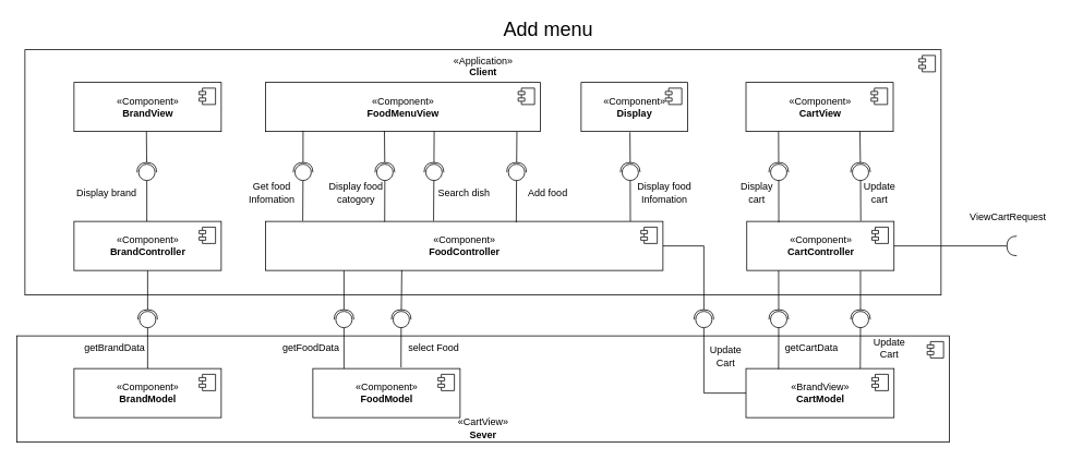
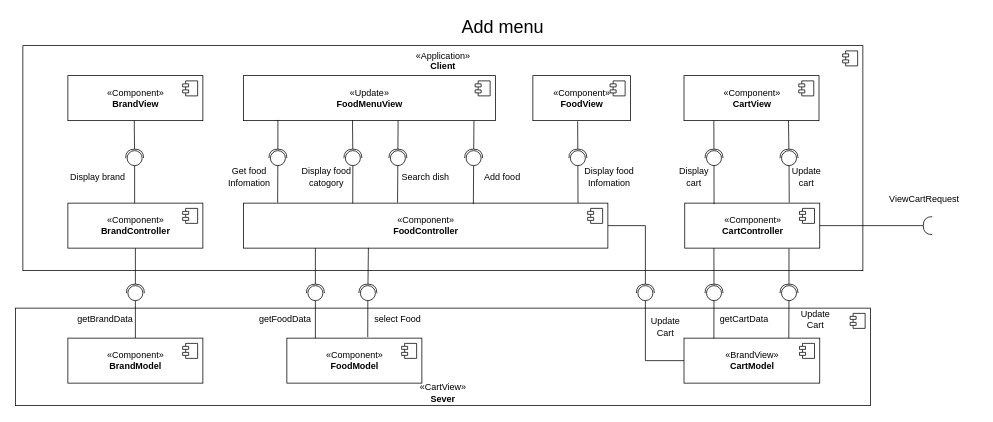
  <mxCell id="0" />
  <mxCell id="1" parent="0" />
  <mxCell id="2" value="«CartView»&lt;br&gt;&lt;b&gt;Sever&lt;/b&gt;" style="html=1;dropTarget=0;strokeWidth=1;verticalAlign=bottom;" vertex="1" parent="1"><mxGeometry x="20" y="410" width="1140" height="130" as="geometry" /></mxCell>
  <mxCell id="3" value="" style="shape=module;jettyWidth=8;jettyHeight=4;strokeWidth=1;verticalAlign=middle;" vertex="1" parent="2"><mxGeometry x="1" width="20" height="20" relative="1" as="geometry"><mxPoint x="-27" y="7" as="offset" /></mxGeometry></mxCell>
  <mxCell id="4" value="«Application»&lt;br&gt;&lt;b&gt;Client&lt;/b&gt;" style="html=1;dropTarget=0;verticalAlign=top;" parent="1" vertex="1"><mxGeometry x="30" y="60" width="1120" height="300" as="geometry" /></mxCell>
  <mxCell id="5" value="" style="shape=module;jettyWidth=8;jettyHeight=4;" parent="4" vertex="1"><mxGeometry x="1" width="20" height="20" relative="1" as="geometry"><mxPoint x="-27" y="7" as="offset" /></mxGeometry></mxCell>
  <mxCell id="6" value="«Component»&lt;br&gt;&lt;b&gt;BrandView&lt;/b&gt;" style="html=1;dropTarget=0;verticalAlign=middle;" parent="1" vertex="1"><mxGeometry x="90" y="100" width="180" height="60" as="geometry" /></mxCell>
  <mxCell id="7" value="" style="shape=module;jettyWidth=8;jettyHeight=4;verticalAlign=top;" parent="6" vertex="1"><mxGeometry x="1" width="20" height="20" relative="1" as="geometry"><mxPoint x="-27" y="7" as="offset" /></mxGeometry></mxCell>
  <mxCell id="8" value="getBrandData" style="text;html=1;strokeColor=none;fillColor=none;align=center;verticalAlign=middle;whiteSpace=wrap;rounded=0;rotation=0;" parent="1" vertex="1"><mxGeometry x="70" y="410" width="140" height="30" as="geometry" /></mxCell>
  <mxCell id="9" style="edgeStyle=none;rounded=0;orthogonalLoop=1;jettySize=auto;html=1;endArrow=halfCircle;endFill=0;startSize=8;endSize=10;exitX=0.5;exitY=1;exitDx=0;exitDy=0;" parent="1" source="20" edge="1"><mxGeometry relative="1" as="geometry"><mxPoint x="320" y="320" as="sourcePoint" /><mxPoint x="180" y="390" as="targetPoint" /></mxGeometry></mxCell>
  <mxCell id="10" style="edgeStyle=none;rounded=0;orthogonalLoop=1;jettySize=auto;html=1;endArrow=none;endFill=0;entryX=0.5;entryY=0;entryDx=0;entryDy=0;startArrow=oval;startFill=0;endSize=10;startSize=20;" parent="1" target="22" edge="1"><mxGeometry relative="1" as="geometry"><mxPoint x="180" y="390" as="sourcePoint" /><mxPoint x="320" y="460" as="targetPoint" /></mxGeometry></mxCell>
  <mxCell id="11" value="&lt;span style=&quot;font-size: 24px&quot;&gt;Add menu&lt;/span&gt;" style="text;html=1;strokeColor=none;fillColor=none;align=center;verticalAlign=middle;whiteSpace=wrap;rounded=0;" parent="1" vertex="1"><mxGeometry x="500" y="20" width="340" height="30" as="geometry" /></mxCell>
- <mxCell id="12" value="«Component»&lt;br&gt;&lt;b&gt;FoodMenuView&lt;/b&gt;" style="html=1;dropTarget=0;verticalAlign=middle;" parent="1" vertex="1"><mxGeometry x="324" y="100" width="336" height="60" as="geometry" /></mxCell>
+ <mxCell id="12" value="«Update»&lt;br&gt;&lt;b&gt;FoodMenuView&lt;/b&gt;" style="html=1;dropTarget=0;verticalAlign=middle;" parent="1" vertex="1"><mxGeometry x="324" y="100" width="336" height="60" as="geometry" /></mxCell>
  <mxCell id="13" value="" style="shape=module;jettyWidth=8;jettyHeight=4;verticalAlign=top;" parent="12" vertex="1"><mxGeometry x="1" width="20" height="20" relative="1" as="geometry"><mxPoint x="-27" y="7" as="offset" /></mxGeometry></mxCell>
  <mxCell id="14" value="«Component»&lt;br&gt;&lt;b&gt;CartView&lt;/b&gt;" style="html=1;dropTarget=0;verticalAlign=middle;" parent="1" vertex="1"><mxGeometry x="911.5" y="100" width="180" height="60" as="geometry" /></mxCell>
  <mxCell id="15" value="" style="shape=module;jettyWidth=8;jettyHeight=4;verticalAlign=top;" parent="14" vertex="1"><mxGeometry x="1" width="20" height="20" relative="1" as="geometry"><mxPoint x="-27" y="7" as="offset" /></mxGeometry></mxCell>
  <mxCell id="16" value="«Component»&lt;br&gt;&lt;b&gt;FoodController&lt;/b&gt;" style="html=1;dropTarget=0;verticalAlign=middle;" parent="1" vertex="1"><mxGeometry x="324" y="270" width="486" height="60" as="geometry" /></mxCell>
  <mxCell id="17" value="" style="shape=module;jettyWidth=8;jettyHeight=4;verticalAlign=top;" parent="16" vertex="1"><mxGeometry x="1" width="20" height="20" relative="1" as="geometry"><mxPoint x="-27" y="7" as="offset" /></mxGeometry></mxCell>
  <mxCell id="18" value="«Component»&lt;br&gt;&lt;b&gt;CartController&lt;/b&gt;" style="html=1;dropTarget=0;verticalAlign=middle;" parent="1" vertex="1"><mxGeometry x="912.5" y="270" width="180" height="60" as="geometry" /></mxCell>
  <mxCell id="19" value="" style="shape=module;jettyWidth=8;jettyHeight=4;verticalAlign=top;" parent="18" vertex="1"><mxGeometry x="1" width="20" height="20" relative="1" as="geometry"><mxPoint x="-27" y="7" as="offset" /></mxGeometry></mxCell>
  <mxCell id="20" value="«Component»&lt;br&gt;&lt;b&gt;BrandController&lt;/b&gt;" style="html=1;dropTarget=0;verticalAlign=middle;" parent="1" vertex="1"><mxGeometry x="90" y="270" width="180" height="60" as="geometry" /></mxCell>
  <mxCell id="21" value="" style="shape=module;jettyWidth=8;jettyHeight=4;verticalAlign=top;" parent="20" vertex="1"><mxGeometry x="1" width="20" height="20" relative="1" as="geometry"><mxPoint x="-27" y="7" as="offset" /></mxGeometry></mxCell>
  <mxCell id="22" value="«Component»&lt;br&gt;&lt;b&gt;BrandModel&lt;/b&gt;" style="html=1;dropTarget=0;verticalAlign=middle;" parent="1" vertex="1"><mxGeometry x="90" y="450" width="180" height="60" as="geometry" /></mxCell>
  <mxCell id="23" value="" style="shape=module;jettyWidth=8;jettyHeight=4;verticalAlign=top;" parent="22" vertex="1"><mxGeometry x="1" width="20" height="20" relative="1" as="geometry"><mxPoint x="-27" y="7" as="offset" /></mxGeometry></mxCell>
  <mxCell id="24" value="«Component»&lt;br&gt;&lt;b&gt;FoodModel&lt;/b&gt;" style="html=1;dropTarget=0;verticalAlign=middle;" parent="1" vertex="1"><mxGeometry x="382" y="450" width="180" height="60" as="geometry" /></mxCell>
  <mxCell id="25" value="" style="shape=module;jettyWidth=8;jettyHeight=4;verticalAlign=top;" parent="24" vertex="1"><mxGeometry x="1" width="20" height="20" relative="1" as="geometry"><mxPoint x="-27" y="7" as="offset" /></mxGeometry></mxCell>
  <mxCell id="26" value="«BrandView»&lt;br&gt;&lt;b&gt;CartModel&lt;/b&gt;" style="html=1;dropTarget=0;verticalAlign=middle;" parent="1" vertex="1"><mxGeometry x="911.5" y="450" width="181" height="60" as="geometry" /></mxCell>
  <mxCell id="27" value="" style="shape=module;jettyWidth=8;jettyHeight=4;verticalAlign=top;" parent="26" vertex="1"><mxGeometry x="1" width="20" height="20" relative="1" as="geometry"><mxPoint x="-27" y="7" as="offset" /></mxGeometry></mxCell>
  <mxCell id="28" value="getFoodData" style="text;html=1;strokeColor=none;fillColor=none;align=center;verticalAlign=middle;whiteSpace=wrap;rounded=0;rotation=0;" parent="1" vertex="1"><mxGeometry x="310" y="410" width="140" height="30" as="geometry" /></mxCell>
  <mxCell id="29" style="edgeStyle=none;rounded=0;orthogonalLoop=1;jettySize=auto;html=1;endArrow=halfCircle;endFill=0;startSize=8;endSize=10;exitX=0.5;exitY=1;exitDx=0;exitDy=0;" parent="1" edge="1"><mxGeometry relative="1" as="geometry"><mxPoint x="420" y="330" as="sourcePoint" /><mxPoint x="420" y="390" as="targetPoint" /></mxGeometry></mxCell>
  <mxCell id="30" style="edgeStyle=none;rounded=0;orthogonalLoop=1;jettySize=auto;html=1;endArrow=none;endFill=0;entryX=0.5;entryY=0;entryDx=0;entryDy=0;startArrow=oval;startFill=0;endSize=10;startSize=20;" parent="1" edge="1"><mxGeometry relative="1" as="geometry"><mxPoint x="420" y="390" as="sourcePoint" /><mxPoint x="420" y="450" as="targetPoint" /></mxGeometry></mxCell>
  <mxCell id="31" value="getCartData" style="text;html=1;strokeColor=none;fillColor=none;align=center;verticalAlign=middle;whiteSpace=wrap;rounded=0;rotation=0;" parent="1" vertex="1"><mxGeometry x="921.5" y="410" width="140" height="30" as="geometry" /></mxCell>
  <mxCell id="32" style="edgeStyle=none;rounded=0;orthogonalLoop=1;jettySize=auto;html=1;endArrow=halfCircle;endFill=0;startSize=8;endSize=10;exitX=0.772;exitY=1.008;exitDx=0;exitDy=0;exitPerimeter=0;" parent="1" edge="1" source="18"><mxGeometry relative="1" as="geometry"><mxPoint x="1061.5" y="340" as="sourcePoint" /><mxPoint x="1051.5" y="390" as="targetPoint" /></mxGeometry></mxCell>
  <mxCell id="33" style="edgeStyle=none;rounded=0;orthogonalLoop=1;jettySize=auto;html=1;endArrow=none;endFill=0;entryX=0.772;entryY=0;entryDx=0;entryDy=0;startArrow=oval;startFill=0;endSize=10;startSize=20;entryPerimeter=0;" parent="1" edge="1" target="26"><mxGeometry relative="1" as="geometry"><mxPoint x="1051.5" y="390" as="sourcePoint" /><mxPoint x="1002.5" y="450" as="targetPoint" /></mxGeometry></mxCell>
  <mxCell id="34" value="Display brand" style="text;html=1;strokeColor=none;fillColor=none;align=center;verticalAlign=middle;whiteSpace=wrap;rounded=0;rotation=0;" parent="1" vertex="1"><mxGeometry x="60" y="220" width="140" height="30" as="geometry" /></mxCell>
  <mxCell id="35" style="edgeStyle=none;rounded=0;orthogonalLoop=1;jettySize=auto;html=1;endArrow=halfCircle;endFill=0;startSize=8;endSize=10;exitX=0.5;exitY=1;exitDx=0;exitDy=0;" parent="1" edge="1"><mxGeometry relative="1" as="geometry"><mxPoint x="178.5" y="160" as="sourcePoint" /><mxPoint x="179" y="210" as="targetPoint" /></mxGeometry></mxCell>
  <mxCell id="36" style="edgeStyle=none;rounded=0;orthogonalLoop=1;jettySize=auto;html=1;endArrow=none;endFill=0;startArrow=oval;startFill=0;endSize=10;startSize=20;" parent="1" edge="1"><mxGeometry relative="1" as="geometry"><mxPoint x="179" y="210" as="sourcePoint" /><mxPoint x="179" y="270" as="targetPoint" /></mxGeometry></mxCell>
  <mxCell id="37" value="Get food Infomation" style="text;html=1;strokeColor=none;fillColor=none;align=center;verticalAlign=middle;whiteSpace=wrap;rounded=0;rotation=0;" parent="1" vertex="1"><mxGeometry x="282" y="220" width="100" height="30" as="geometry" /></mxCell>
  <mxCell id="38" style="edgeStyle=none;rounded=0;orthogonalLoop=1;jettySize=auto;html=1;endArrow=halfCircle;endFill=0;startSize=8;endSize=10;exitX=0.137;exitY=0.983;exitDx=0;exitDy=0;exitPerimeter=0;" parent="1" edge="1" source="12"><mxGeometry relative="1" as="geometry"><mxPoint x="418.5" y="160" as="sourcePoint" /><mxPoint x="370" y="210" as="targetPoint" /></mxGeometry></mxCell>
  <mxCell id="39" style="edgeStyle=none;rounded=0;orthogonalLoop=1;jettySize=auto;html=1;endArrow=none;endFill=0;startArrow=oval;startFill=0;endSize=10;startSize=20;entryX=0.094;entryY=-0.01;entryDx=0;entryDy=0;entryPerimeter=0;" parent="1" edge="1" target="16"><mxGeometry relative="1" as="geometry"><mxPoint x="370" y="210" as="sourcePoint" /><mxPoint x="419" y="270" as="targetPoint" /></mxGeometry></mxCell>
  <mxCell id="40" value="Display cart" style="text;html=1;strokeColor=none;fillColor=none;align=center;verticalAlign=middle;whiteSpace=wrap;rounded=0;rotation=0;" parent="1" vertex="1"><mxGeometry x="900" y="220" width="50" height="30" as="geometry" /></mxCell>
  <mxCell id="41" style="edgeStyle=none;rounded=0;orthogonalLoop=1;jettySize=auto;html=1;endArrow=halfCircle;endFill=0;startSize=8;endSize=10;exitX=0.221;exitY=1.002;exitDx=0;exitDy=0;exitPerimeter=0;" parent="1" edge="1" source="14"><mxGeometry relative="1" as="geometry"><mxPoint x="1001" y="160" as="sourcePoint" /><mxPoint x="951.5" y="210" as="targetPoint" /></mxGeometry></mxCell>
  <mxCell id="42" style="edgeStyle=none;rounded=0;orthogonalLoop=1;jettySize=auto;html=1;endArrow=none;endFill=0;startArrow=oval;startFill=0;endSize=10;startSize=20;entryX=0.217;entryY=0.022;entryDx=0;entryDy=0;entryPerimeter=0;" parent="1" edge="1" target="18"><mxGeometry relative="1" as="geometry"><mxPoint x="951.5" y="210" as="sourcePoint" /><mxPoint x="1001.5" y="270" as="targetPoint" /></mxGeometry></mxCell>
  <mxCell id="43" style="edgeStyle=none;rounded=0;orthogonalLoop=1;jettySize=auto;html=1;endArrow=halfCircle;endFill=0;startSize=8;endSize=10;exitX=1;exitY=0.5;exitDx=0;exitDy=0;" parent="1" source="18" edge="1"><mxGeometry relative="1" as="geometry"><mxPoint x="1312.5" y="299.5" as="sourcePoint" /><mxPoint x="1242.5" y="300" as="targetPoint" /></mxGeometry></mxCell>
  <mxCell id="44" value="ViewCartRequest" style="text;html=1;strokeColor=none;fillColor=none;align=center;verticalAlign=middle;whiteSpace=wrap;rounded=0;rotation=0;" parent="1" vertex="1"><mxGeometry x="1161.5" y="250" width="140" height="30" as="geometry" /></mxCell>
  <mxCell id="45" style="edgeStyle=none;rounded=0;orthogonalLoop=1;jettySize=auto;html=1;endArrow=halfCircle;endFill=0;startSize=8;endSize=10;exitX=0.915;exitY=1.006;exitDx=0;exitDy=0;exitPerimeter=0;" edge="1" parent="1" source="12"><mxGeometry relative="1" as="geometry"><mxPoint x="379" y="170" as="sourcePoint" /><mxPoint x="631" y="210" as="targetPoint" /></mxGeometry></mxCell>
  <mxCell id="46" style="edgeStyle=none;rounded=0;orthogonalLoop=1;jettySize=auto;html=1;endArrow=none;endFill=0;startArrow=oval;startFill=0;endSize=10;startSize=20;entryX=0.631;entryY=0.022;entryDx=0;entryDy=0;entryPerimeter=0;" edge="1" parent="1" target="16"><mxGeometry relative="1" as="geometry"><mxPoint x="631" y="210" as="sourcePoint" /><mxPoint x="379" y="280" as="targetPoint" /></mxGeometry></mxCell>
  <mxCell id="47" value="Add food" style="text;html=1;strokeColor=none;fillColor=none;align=center;verticalAlign=middle;whiteSpace=wrap;rounded=0;rotation=0;" vertex="1" parent="1"><mxGeometry x="620" y="220" width="99" height="30" as="geometry" /></mxCell>
  <mxCell id="48" style="edgeStyle=none;rounded=0;orthogonalLoop=1;jettySize=auto;html=1;endArrow=halfCircle;endFill=0;startSize=8;endSize=10;exitX=1;exitY=0.5;exitDx=0;exitDy=0;" edge="1" parent="1" source="16"><mxGeometry relative="1" as="geometry"><mxPoint x="430" y="340" as="sourcePoint" /><mxPoint x="860" y="390" as="targetPoint" /><Array as="points"><mxPoint x="860" y="300" /></Array></mxGeometry></mxCell>
  <mxCell id="49" style="edgeStyle=none;rounded=0;orthogonalLoop=1;jettySize=auto;html=1;endArrow=none;endFill=0;entryX=0;entryY=0.5;entryDx=0;entryDy=0;startArrow=oval;startFill=0;endSize=10;startSize=20;" edge="1" parent="1" target="26"><mxGeometry relative="1" as="geometry"><mxPoint x="860" y="390" as="sourcePoint" /><mxPoint x="929.96" y="460" as="targetPoint" /><Array as="points"><mxPoint x="860" y="480" /></Array></mxGeometry></mxCell>
  <mxCell id="50" value="Update Cart" style="text;html=1;strokeColor=none;fillColor=none;align=center;verticalAlign=middle;whiteSpace=wrap;rounded=0;rotation=0;" vertex="1" parent="1"><mxGeometry x="861.5" y="420" width="50" height="30" as="geometry" /></mxCell>
  <mxCell id="51" style="edgeStyle=none;rounded=0;orthogonalLoop=1;jettySize=auto;html=1;endArrow=halfCircle;endFill=0;startSize=8;endSize=10;exitX=0.774;exitY=1;exitDx=0;exitDy=0;exitPerimeter=0;" edge="1" parent="1" source="14"><mxGeometry relative="1" as="geometry"><mxPoint x="730.5" y="170" as="sourcePoint" /><mxPoint x="1051.5" y="210" as="targetPoint" /></mxGeometry></mxCell>
  <mxCell id="52" style="edgeStyle=none;rounded=0;orthogonalLoop=1;jettySize=auto;html=1;endArrow=none;endFill=0;startArrow=oval;startFill=0;endSize=10;startSize=20;entryX=0.774;entryY=-0.01;entryDx=0;entryDy=0;entryPerimeter=0;" edge="1" parent="1" target="18"><mxGeometry relative="1" as="geometry"><mxPoint x="1051.5" y="210" as="sourcePoint" /><mxPoint x="961.56" y="281.32" as="targetPoint" /></mxGeometry></mxCell>
  <mxCell id="53" value="Update cart" style="text;html=1;strokeColor=none;fillColor=none;align=center;verticalAlign=middle;whiteSpace=wrap;rounded=0;rotation=0;" vertex="1" parent="1"><mxGeometry x="1050" y="220" width="50" height="30" as="geometry" /></mxCell>
  <mxCell id="54" style="edgeStyle=none;rounded=0;orthogonalLoop=1;jettySize=auto;html=1;endArrow=halfCircle;endFill=0;startSize=8;endSize=10;exitX=0.216;exitY=0.999;exitDx=0;exitDy=0;exitPerimeter=0;" edge="1" parent="1" source="18"><mxGeometry relative="1" as="geometry"><mxPoint x="1060.82" y="170" as="sourcePoint" /><mxPoint x="951.5" y="390" as="targetPoint" /></mxGeometry></mxCell>
  <mxCell id="55" style="edgeStyle=none;rounded=0;orthogonalLoop=1;jettySize=auto;html=1;endArrow=none;endFill=0;startArrow=oval;startFill=0;endSize=10;startSize=20;entryX=0.22;entryY=0.01;entryDx=0;entryDy=0;entryPerimeter=0;" edge="1" parent="1" target="26"><mxGeometry relative="1" as="geometry"><mxPoint x="951.5" y="390" as="sourcePoint" /><mxPoint x="961.56" y="281.32" as="targetPoint" /></mxGeometry></mxCell>
  <mxCell id="56" value="Update Cart" style="text;html=1;strokeColor=none;fillColor=none;align=center;verticalAlign=middle;whiteSpace=wrap;rounded=0;rotation=0;" vertex="1" parent="1"><mxGeometry x="1061.5" y="410" width="50" height="30" as="geometry" /></mxCell>
  <mxCell id="57" style="edgeStyle=none;rounded=0;orthogonalLoop=1;jettySize=auto;html=1;endArrow=halfCircle;endFill=0;startSize=8;endSize=10;exitX=0.433;exitY=0.99;exitDx=0;exitDy=0;exitPerimeter=0;" edge="1" parent="1" source="12"><mxGeometry relative="1" as="geometry"><mxPoint x="556" y="170" as="sourcePoint" /><mxPoint x="470" y="210" as="targetPoint" /></mxGeometry></mxCell>
  <mxCell id="58" style="edgeStyle=none;rounded=0;orthogonalLoop=1;jettySize=auto;html=1;endArrow=none;endFill=0;startArrow=oval;startFill=0;endSize=10;startSize=20;entryX=0.3;entryY=0.006;entryDx=0;entryDy=0;entryPerimeter=0;" edge="1" parent="1" target="16"><mxGeometry relative="1" as="geometry"><mxPoint x="470" y="210" as="sourcePoint" /><mxPoint x="460" y="270" as="targetPoint" /></mxGeometry></mxCell>
  <mxCell id="59" value="Display food catogory" style="text;html=1;strokeColor=none;fillColor=none;align=center;verticalAlign=middle;whiteSpace=wrap;rounded=0;rotation=0;" vertex="1" parent="1"><mxGeometry x="390" y="220" width="90" height="30" as="geometry" /></mxCell>
- <mxCell id="60" value="«Component»&lt;br&gt;&lt;b&gt;Display&lt;/b&gt;" style="html=1;dropTarget=0;verticalAlign=middle;" vertex="1" parent="1"><mxGeometry x="710" y="100" width="130" height="60" as="geometry" /></mxCell>
+ <mxCell id="60" value="«Component»&lt;br&gt;&lt;b&gt;FoodView&lt;/b&gt;" style="html=1;dropTarget=0;verticalAlign=middle;" vertex="1" parent="1"><mxGeometry x="710" y="100" width="130" height="60" as="geometry" /></mxCell>
  <mxCell id="61" value="" style="shape=module;jettyWidth=8;jettyHeight=4;verticalAlign=top;" vertex="1" parent="60"><mxGeometry x="1" width="20" height="20" relative="1" as="geometry"><mxPoint x="-27" y="7" as="offset" /></mxGeometry></mxCell>
  <mxCell id="62" style="edgeStyle=none;rounded=0;orthogonalLoop=1;jettySize=auto;html=1;endArrow=halfCircle;endFill=0;startSize=8;endSize=10;exitX=0.459;exitY=1.015;exitDx=0;exitDy=0;exitPerimeter=0;" edge="1" parent="1" source="60"><mxGeometry relative="1" as="geometry"><mxPoint x="780" y="170" as="sourcePoint" /><mxPoint x="770" y="210" as="targetPoint" /></mxGeometry></mxCell>
  <mxCell id="63" style="edgeStyle=none;rounded=0;orthogonalLoop=1;jettySize=auto;html=1;endArrow=none;endFill=0;startArrow=oval;startFill=0;endSize=10;startSize=20;entryX=0.918;entryY=-0.004;entryDx=0;entryDy=0;entryPerimeter=0;" edge="1" parent="1" target="16"><mxGeometry relative="1" as="geometry"><mxPoint x="770" y="210" as="sourcePoint" /><mxPoint x="550.27" y="279.88" as="targetPoint" /></mxGeometry></mxCell>
  <mxCell id="64" value="Display food Infomation" style="text;html=1;strokeColor=none;fillColor=none;align=center;verticalAlign=middle;whiteSpace=wrap;rounded=0;rotation=0;" vertex="1" parent="1"><mxGeometry x="761.5" y="220" width="100" height="30" as="geometry" /></mxCell>
  <mxCell id="65" style="edgeStyle=none;rounded=0;orthogonalLoop=1;jettySize=auto;html=1;endArrow=halfCircle;endFill=0;startSize=8;endSize=10;exitX=0.343;exitY=0.994;exitDx=0;exitDy=0;exitPerimeter=0;" edge="1" parent="1" source="16"><mxGeometry relative="1" as="geometry"><mxPoint x="430" y="340" as="sourcePoint" /><mxPoint x="490" y="390" as="targetPoint" /></mxGeometry></mxCell>
  <mxCell id="66" style="edgeStyle=none;rounded=0;orthogonalLoop=1;jettySize=auto;html=1;endArrow=none;endFill=0;entryX=0.599;entryY=-0.024;entryDx=0;entryDy=0;startArrow=oval;startFill=0;endSize=10;startSize=20;entryPerimeter=0;" edge="1" parent="1" target="24"><mxGeometry relative="1" as="geometry"><mxPoint x="490" y="390" as="sourcePoint" /><mxPoint x="430" y="460" as="targetPoint" /></mxGeometry></mxCell>
  <mxCell id="67" value="select Food" style="text;html=1;strokeColor=none;fillColor=none;align=center;verticalAlign=middle;whiteSpace=wrap;rounded=0;rotation=0;" vertex="1" parent="1"><mxGeometry x="460" y="410" width="140" height="30" as="geometry" /></mxCell>
  <mxCell id="68" style="edgeStyle=none;rounded=0;orthogonalLoop=1;jettySize=auto;html=1;endArrow=halfCircle;endFill=0;startSize=8;endSize=10;exitX=0.614;exitY=0.998;exitDx=0;exitDy=0;exitPerimeter=0;" edge="1" parent="1" source="12"><mxGeometry relative="1" as="geometry"><mxPoint x="481.168" y="168.98" as="sourcePoint" /><mxPoint x="530" y="210" as="targetPoint" /></mxGeometry></mxCell>
  <mxCell id="69" style="edgeStyle=none;rounded=0;orthogonalLoop=1;jettySize=auto;html=1;endArrow=none;endFill=0;startArrow=oval;startFill=0;endSize=10;startSize=20;entryX=0.423;entryY=-0.01;entryDx=0;entryDy=0;entryPerimeter=0;" edge="1" parent="1" target="16"><mxGeometry relative="1" as="geometry"><mxPoint x="530" y="210" as="sourcePoint" /><mxPoint x="479.8" y="280.36" as="targetPoint" /></mxGeometry></mxCell>
  <mxCell id="70" value="Search dish" style="text;html=1;strokeColor=none;fillColor=none;align=center;verticalAlign=middle;whiteSpace=wrap;rounded=0;rotation=0;" vertex="1" parent="1"><mxGeometry x="522" y="220" width="90" height="30" as="geometry" /></mxCell>
